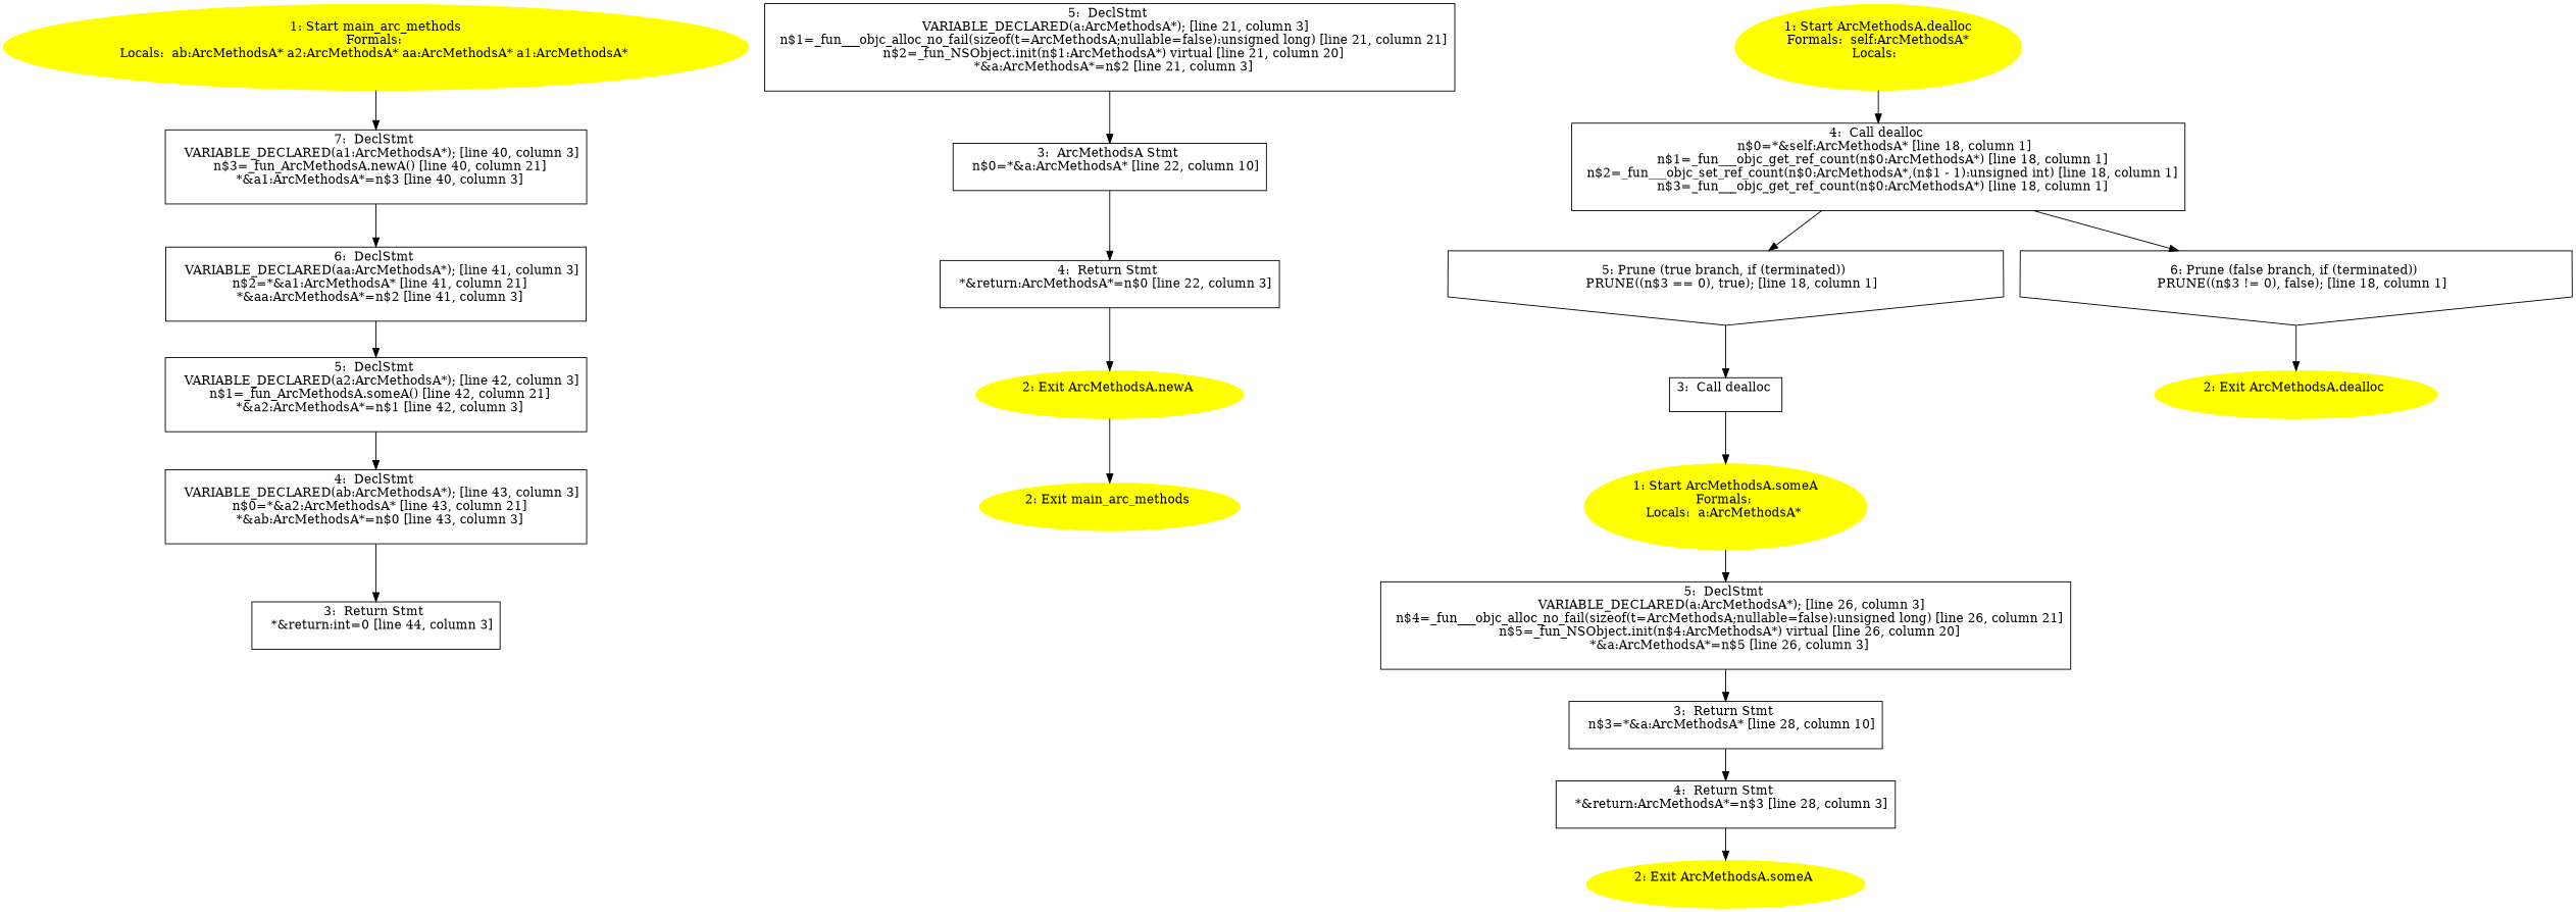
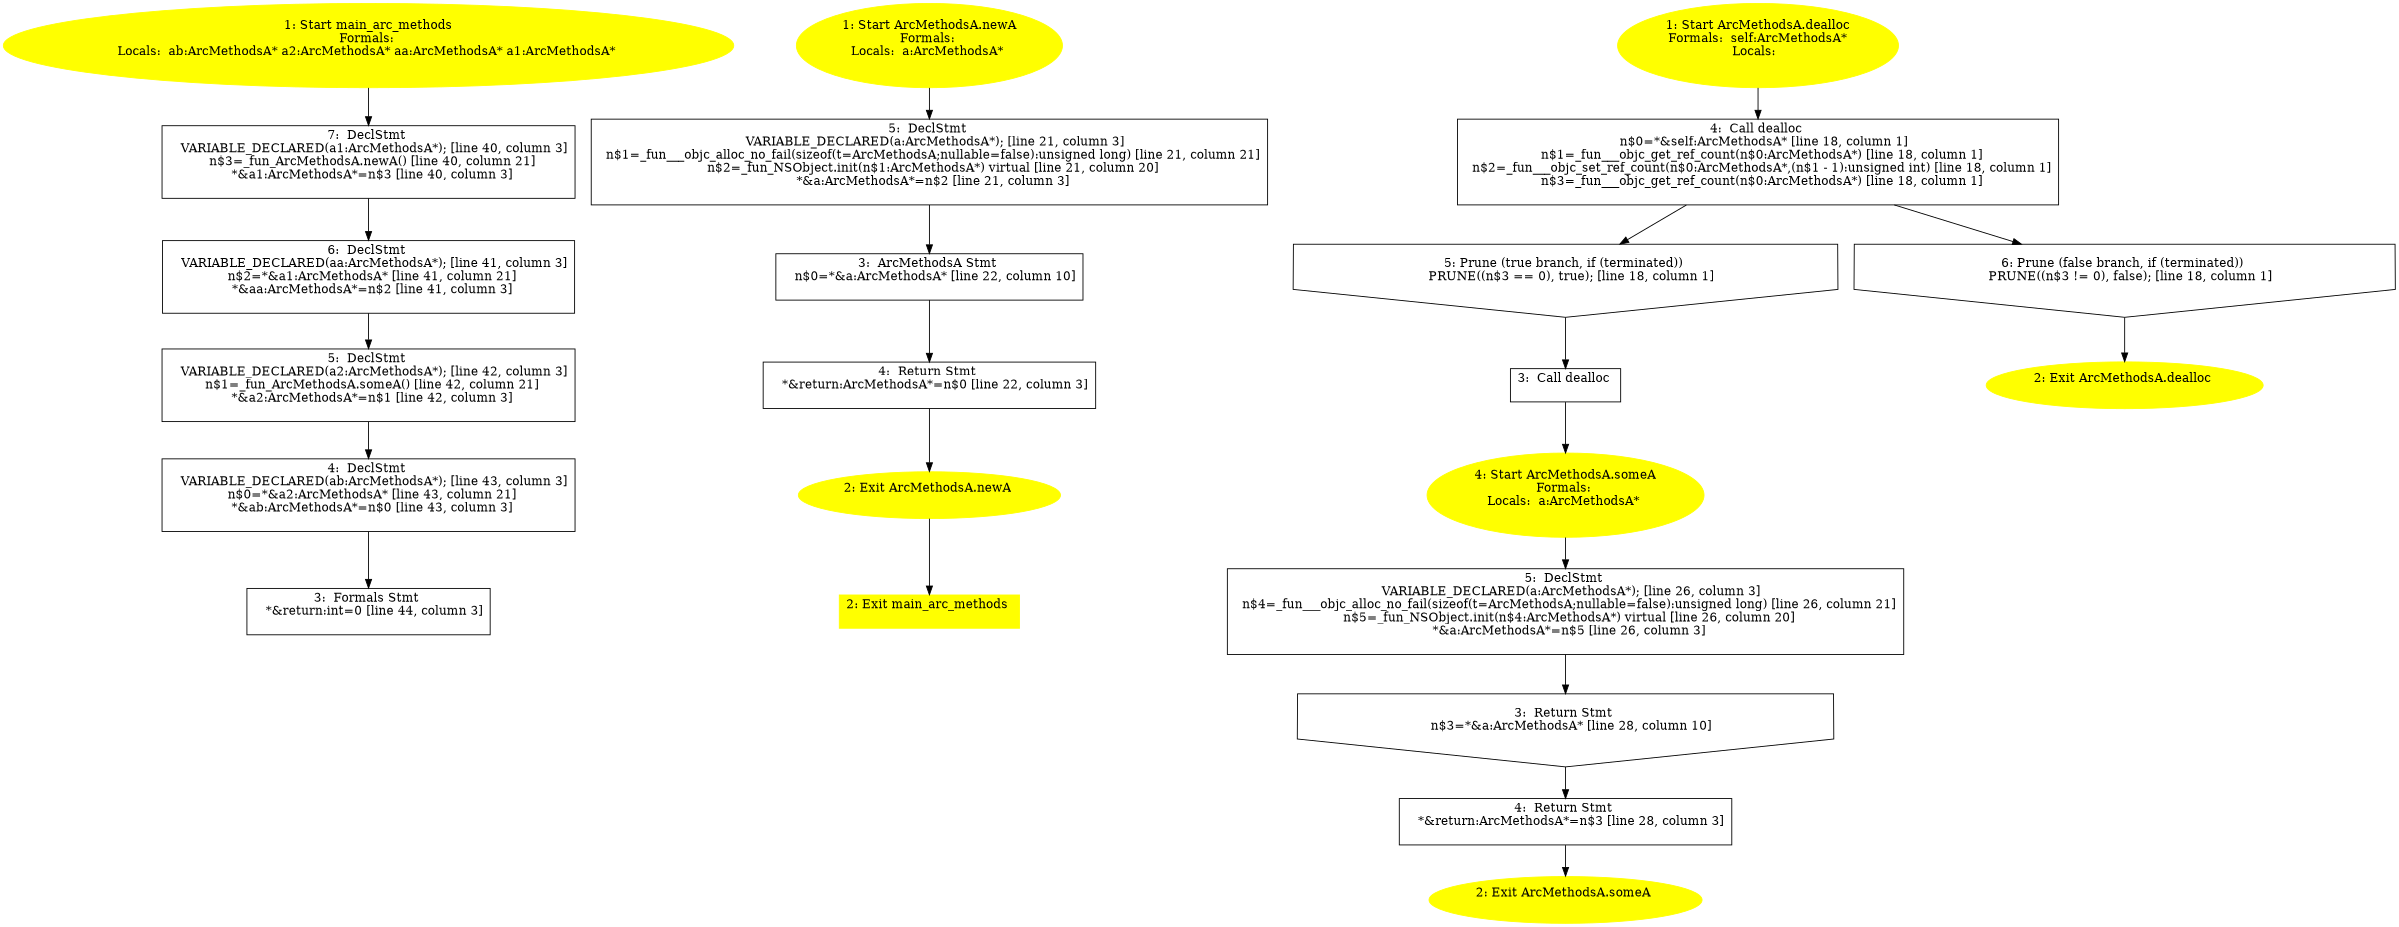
  digraph {
    node [shape=box]
    n1 [color=yellow label="1: Start main_arc_methods\nFormals: \nLocals:  ab:ArcMethodsA* a2:ArcMethodsA* aa:ArcMethodsA* a1:ArcMethodsA* \n  " style=filled shape=""]
    n2 [label="7:  DeclStmt \n   VARIABLE_DECLARED(a1:ArcMethodsA*); [line 40, column 3]\n  n$3=_fun_ArcMethodsA.newA() [line 40, column 21]\n  *&a1:ArcMethodsA*=n$3 [line 40, column 3]\n "]
    n3 [label="6:  DeclStmt \n   VARIABLE_DECLARED(aa:ArcMethodsA*); [line 41, column 3]\n  n$2=*&a1:ArcMethodsA* [line 41, column 21]\n  *&aa:ArcMethodsA*=n$2 [line 41, column 3]\n "]
    n4 [label="5:  DeclStmt \n   VARIABLE_DECLARED(a2:ArcMethodsA*); [line 42, column 3]\n  n$1=_fun_ArcMethodsA.someA() [line 42, column 21]\n  *&a2:ArcMethodsA*=n$1 [line 42, column 3]\n "]
-   n5 [color=yellow label="2: Exit main_arc_methods \n  " style=filled shape=""]
-   n6 [label="3:  Return Stmt \n   *&return:int=0 [line 44, column 3]\n "]
+   n5 [color=yellow label="2: Exit main_arc_methods \n  " style=filled]
+   n6 [label="3:  Formals Stmt \n   *&return:int=0 [line 44, column 3]\n "]
    n7 [label="4:  DeclStmt \n   VARIABLE_DECLARED(ab:ArcMethodsA*); [line 43, column 3]\n  n$0=*&a2:ArcMethodsA* [line 43, column 21]\n  *&ab:ArcMethodsA*=n$0 [line 43, column 3]\n "]
+   n8 [color=yellow label="1: Start ArcMethodsA.newA\nFormals: \nLocals:  a:ArcMethodsA* \n  " style=filled shape=""]
    n9 [label="5:  DeclStmt \n   VARIABLE_DECLARED(a:ArcMethodsA*); [line 21, column 3]\n  n$1=_fun___objc_alloc_no_fail(sizeof(t=ArcMethodsA;nullable=false):unsigned long) [line 21, column 21]\n  n$2=_fun_NSObject.init(n$1:ArcMethodsA*) virtual [line 21, column 20]\n  *&a:ArcMethodsA*=n$2 [line 21, column 3]\n "]
    n10 [label="3:  ArcMethodsA Stmt \n   n$0=*&a:ArcMethodsA* [line 22, column 10]\n "]
    n11 [label="4:  Return Stmt \n   *&return:ArcMethodsA*=n$0 [line 22, column 3]\n "]
    n12 [color=yellow label="2: Exit ArcMethodsA.newA \n  " style=filled shape=""]
-   n13 [color=yellow label="1: Start ArcMethodsA.someA\nFormals: \nLocals:  a:ArcMethodsA* \n  " style=filled shape=""]
+   n13 [color=yellow label="4: Start ArcMethodsA.someA\nFormals: \nLocals:  a:ArcMethodsA* \n  " style=filled shape=""]
    n14 [label="5:  DeclStmt \n   VARIABLE_DECLARED(a:ArcMethodsA*); [line 26, column 3]\n  n$4=_fun___objc_alloc_no_fail(sizeof(t=ArcMethodsA;nullable=false):unsigned long) [line 26, column 21]\n  n$5=_fun_NSObject.init(n$4:ArcMethodsA*) virtual [line 26, column 20]\n  *&a:ArcMethodsA*=n$5 [line 26, column 3]\n "]
-   n15 [label="3:  Return Stmt \n   n$3=*&a:ArcMethodsA* [line 28, column 10]\n "]
+   n15 [label="3:  Return Stmt \n   n$3=*&a:ArcMethodsA* [line 28, column 10]\n " shape=invhouse]
    n16 [label="4:  Return Stmt \n   *&return:ArcMethodsA*=n$3 [line 28, column 3]\n "]
    n17 [color=yellow label="2: Exit ArcMethodsA.someA \n  " style=filled shape=""]
    n18 [color=yellow label="1: Start ArcMethodsA.dealloc\nFormals:  self:ArcMethodsA*\nLocals:  \n  " style=filled shape=""]
    n19 [label="4:  Call dealloc \n   n$0=*&self:ArcMethodsA* [line 18, column 1]\n  n$1=_fun___objc_get_ref_count(n$0:ArcMethodsA*) [line 18, column 1]\n  n$2=_fun___objc_set_ref_count(n$0:ArcMethodsA*,(n$1 - 1):unsigned int) [line 18, column 1]\n  n$3=_fun___objc_get_ref_count(n$0:ArcMethodsA*) [line 18, column 1]\n "]
    n20 [label="5: Prune (true branch, if (terminated)) \n   PRUNE((n$3 == 0), true); [line 18, column 1]\n " shape=invhouse]
    n21 [label="6: Prune (false branch, if (terminated)) \n   PRUNE((n$3 != 0), false); [line 18, column 1]\n " shape=invhouse]
    n22 [label="3:  Call dealloc \n  "]
    n23 [color=yellow label="2: Exit ArcMethodsA.dealloc \n  " style=filled shape=""]
    n1 -> n2
    n2 -> n3
    n3 -> n4
    n4 -> n7
    n7 -> n6
+   n8 -> n9
    n9 -> n10
    n10 -> n11
    n11 -> n12
    n12 -> n5
    n13 -> n14
    n14 -> n15
    n15 -> n16
    n16 -> n17
    n18 -> n19
    n19 -> n20
    n19 -> n21
    n20 -> n22
    n21 -> n23
    n22 -> n13
  }
